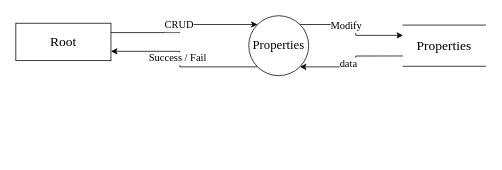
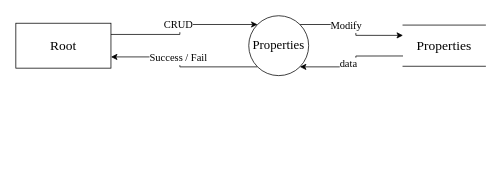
  <mxCell id="0" />
  <mxCell id="1" parent="0" />
  <mxCell id="2" value="" style="edgeStyle=orthogonalEdgeStyle;rounded=0;orthogonalLoop=1;jettySize=auto;html=1;fontFamily=Times New Roman;fontSize=16;entryX=0.25;entryY=1;entryDx=0;entryDy=0;exitX=1;exitY=0;exitDx=0;exitDy=0;" parent="1" edge="1"><mxGeometry relative="1" as="geometry"><mxPoint x="577" y="58" as="targetPoint" /></mxGeometry></mxCell>
  <mxCell id="3" style="edgeStyle=orthogonalEdgeStyle;rounded=0;orthogonalLoop=1;jettySize=auto;html=1;exitX=0.75;exitY=1;exitDx=0;exitDy=0;entryX=1;entryY=1;entryDx=0;entryDy=0;fontFamily=Times New Roman;fontSize=16;" parent="1" edge="1"><mxGeometry relative="1" as="geometry"><Array as="points"><mxPoint x="637" y="205" /></Array><mxPoint x="637" y="58" as="sourcePoint" /></mxGeometry></mxCell>
- <mxCell id="4" value="&lt;font style=&quot;font-size: 18px&quot;&gt;Root&lt;/font&gt;" style="rounded=0;whiteSpace=wrap;html=1;fontFamily=Times New Roman;" parent="1" vertex="1"><mxGeometry x="20" y="30.5" width="127" height="50" as="geometry" /></mxCell>
+ <mxCell id="4" value="&lt;font style=&quot;font-size: 18px&quot;&gt;Root&lt;/font&gt;" style="rounded=0;whiteSpace=wrap;html=1;fontFamily=Times New Roman;" parent="1" vertex="1"><mxGeometry x="20" y="30.5" width="127" height="60" as="geometry" /></mxCell>
  <mxCell id="5" style="edgeStyle=orthogonalEdgeStyle;rounded=0;orthogonalLoop=1;jettySize=auto;html=1;exitX=1;exitY=0;exitDx=0;exitDy=0;entryX=0;entryY=0.25;entryDx=0;entryDy=0;fontSize=17;elbow=vertical;fontFamily=Times New Roman;" parent="1" source="9" target="12" edge="1"><mxGeometry relative="1" as="geometry" /></mxCell>
  <mxCell id="6" value="Modify" style="edgeLabel;html=1;align=center;verticalAlign=middle;resizable=0;points=[];fontSize=14;fontFamily=Times New Roman;" parent="5" connectable="0" vertex="1"><mxGeometry x="-0.2" y="-2" relative="1" as="geometry"><mxPoint as="offset" /></mxGeometry></mxCell>
  <mxCell id="7" style="rounded=0;orthogonalLoop=1;jettySize=auto;html=1;exitX=0;exitY=1;exitDx=0;exitDy=0;fontSize=17;startArrow=none;startFill=0;endArrow=classic;endFill=1;entryX=1;entryY=0.75;entryDx=0;entryDy=0;edgeStyle=orthogonalEdgeStyle;fontFamily=Times New Roman;" parent="1" source="9" target="4" edge="1"><mxGeometry relative="1" as="geometry"><mxPoint x="191" y="86" as="targetPoint" /></mxGeometry></mxCell>
  <mxCell id="8" value="Success / Fail" style="edgeLabel;html=1;align=center;verticalAlign=middle;resizable=0;points=[];fontSize=14;fontFamily=Times New Roman;" parent="7" connectable="0" vertex="1"><mxGeometry x="-0.791" y="-1" relative="1" as="geometry"><mxPoint x="-84" y="-10" as="offset" /></mxGeometry></mxCell>
  <mxCell id="9" value="&lt;p&gt;&lt;span style=&quot;line-height: 1.1&quot;&gt;&lt;font style=&quot;font-size: 17px&quot;&gt;Properties&lt;/font&gt;&lt;/span&gt;&lt;/p&gt;" style="ellipse;whiteSpace=wrap;html=1;aspect=fixed;shadow=0;sketch=0;rotation=0;fontFamily=Times New Roman;" parent="1" vertex="1"><mxGeometry x="331" y="20.5" width="80" height="80" as="geometry" /></mxCell>
  <mxCell id="10" style="edgeStyle=orthogonalEdgeStyle;rounded=0;orthogonalLoop=1;jettySize=auto;html=1;exitX=0;exitY=0.75;exitDx=0;exitDy=0;entryX=1;entryY=1;entryDx=0;entryDy=0;fontSize=17;elbow=vertical;fontFamily=Times New Roman;" parent="1" source="12" target="9" edge="1"><mxGeometry relative="1" as="geometry" /></mxCell>
  <mxCell id="11" value="data" style="edgeLabel;html=1;align=center;verticalAlign=middle;resizable=0;points=[];fontSize=14;fontFamily=Times New Roman;" parent="10" connectable="0" vertex="1"><mxGeometry x="0.16" y="-4" relative="1" as="geometry"><mxPoint as="offset" /></mxGeometry></mxCell>
  <mxCell id="12" value="&lt;font style=&quot;font-size: 18px&quot;&gt;Properties&lt;/font&gt;" style="shape=partialRectangle;whiteSpace=wrap;html=1;left=0;right=0;fillColor=default;rounded=0;shadow=0;glass=0;sketch=0;fontFamily=Times New Roman;fontSize=16;gradientColor=none;" parent="1" vertex="1"><mxGeometry x="537" y="33" width="110" height="55" as="geometry" /></mxCell>
  <mxCell id="13" style="rounded=0;orthogonalLoop=1;jettySize=auto;html=1;entryX=0;entryY=0;entryDx=0;entryDy=0;fontSize=17;startArrow=none;startFill=0;endArrow=classic;endFill=1;exitX=1;exitY=0.25;exitDx=0;exitDy=0;edgeStyle=orthogonalEdgeStyle;fontFamily=Times New Roman;" parent="1" source="4" target="9" edge="1"><mxGeometry relative="1" as="geometry"><mxPoint x="211" y="36" as="sourcePoint" /></mxGeometry></mxCell>
  <mxCell id="14" value="CRUD" style="edgeLabel;html=1;align=center;verticalAlign=middle;resizable=0;points=[];fontSize=14;fontFamily=Times New Roman;" parent="13" connectable="0" vertex="1"><mxGeometry x="0.8" y="3" relative="1" as="geometry"><mxPoint x="-85" y="4" as="offset" /></mxGeometry></mxCell>
